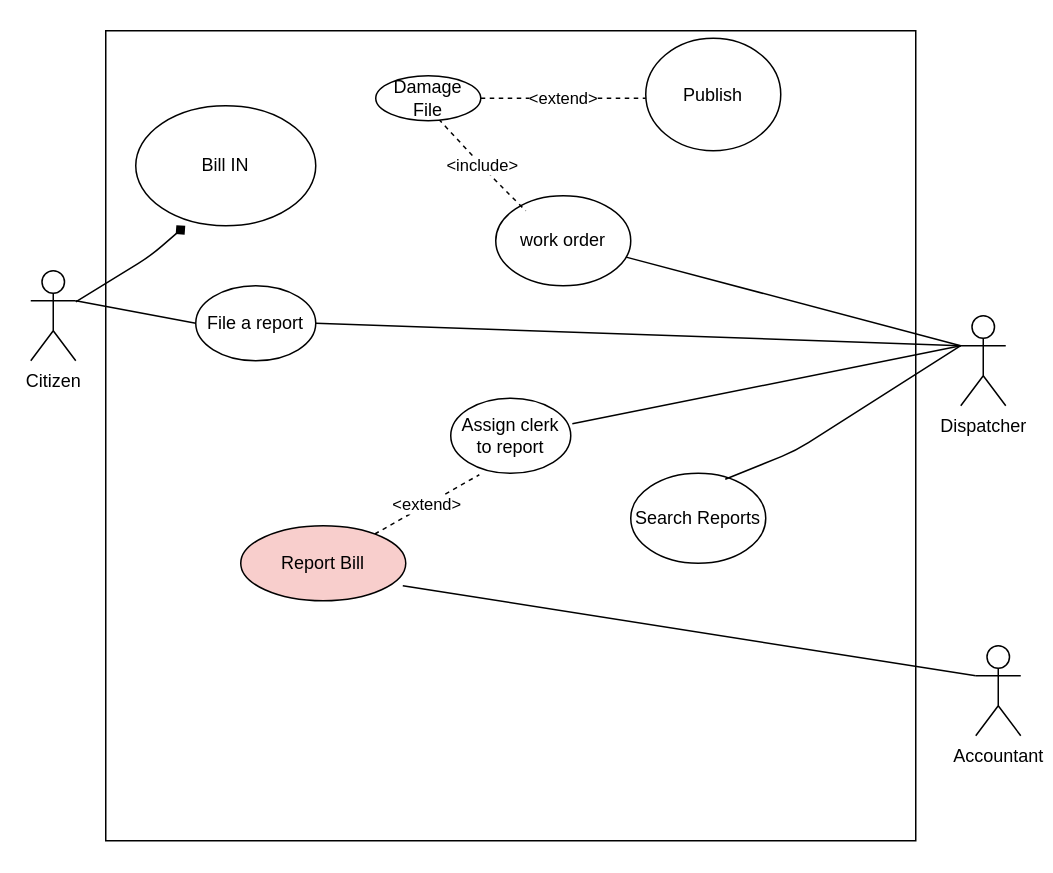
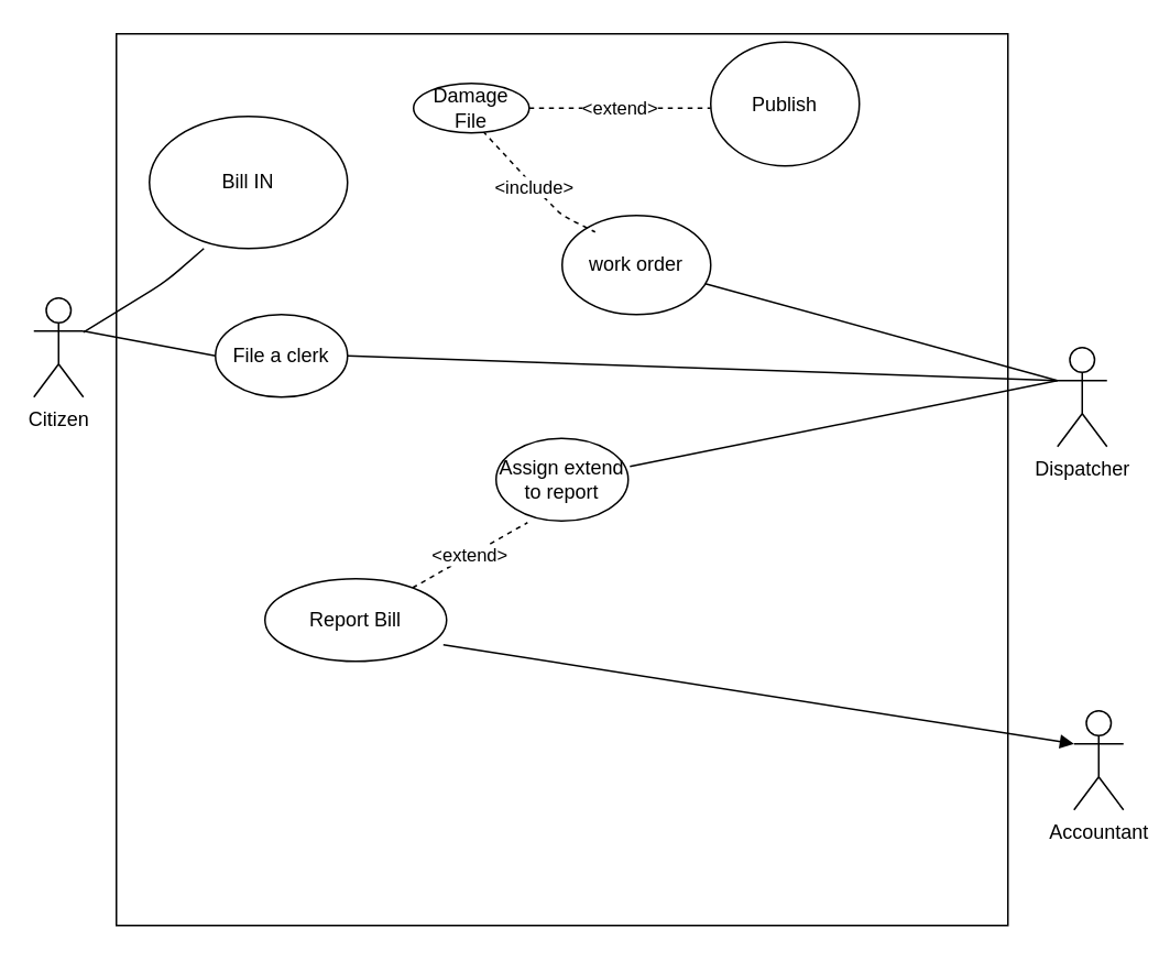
  <mxCell id="0" />
  <mxCell id="1" parent="0" />
  <mxCell id="2" value="Dispatcher" style="shape=umlActor;verticalLabelPosition=bottom;verticalAlign=top;html=1;outlineConnect=0;" vertex="1" parent="1"><mxGeometry x="640" y="210" width="30" height="60" as="geometry" /></mxCell>
  <mxCell id="3" value="Accountant" style="shape=umlActor;verticalLabelPosition=bottom;verticalAlign=top;html=1;outlineConnect=0;" vertex="1" parent="1"><mxGeometry x="650" y="430" width="30" height="60" as="geometry" /></mxCell>
  <mxCell id="4" value="" style="rounded=0;whiteSpace=wrap;html=1;" vertex="1" parent="1"><mxGeometry x="70" width="540" height="540" as="geometry" y="20" /></mxCell>
  <mxCell id="5" value="Bill IN" style="ellipse;whiteSpace=wrap;html=1;" vertex="1" parent="1"><mxGeometry x="90" y="70" width="120" height="80" as="geometry" /></mxCell>
  <mxCell id="6" value="Citizen" style="shape=umlActor;verticalLabelPosition=bottom;verticalAlign=top;html=1;outlineConnect=0;" vertex="1" parent="1"><mxGeometry x="20" y="180" width="30" height="60" as="geometry" /></mxCell>
- <mxCell id="7" value="" style="endArrow=diamond;html=1;entryX=0.275;entryY=1;entryDx=0;entryDy=0;entryPerimeter=0;" edge="1" parent="1" source="6" target="5"><mxGeometry width="50" height="50" relative="1" as="geometry"><mxPoint x="380" y="330" as="sourcePoint" /><mxPoint x="430" y="280" as="targetPoint" /><Array as="points"><mxPoint x="100" y="170" /></Array></mxGeometry></mxCell>
- <mxCell id="8" value="File a report" style="ellipse;whiteSpace=wrap;html=1;" vertex="1" parent="1"><mxGeometry x="130" y="190" width="80" height="50" as="geometry" /></mxCell>
+ <mxCell id="7" value="" style="endArrow=none;html=1;entryX=0.275;entryY=1;entryDx=0;entryDy=0;entryPerimeter=0;" edge="1" parent="1" source="6" target="5"><mxGeometry width="50" height="50" relative="1" as="geometry"><mxPoint x="380" y="330" as="sourcePoint" /><mxPoint x="430" y="280" as="targetPoint" /><Array as="points"><mxPoint x="100" y="170" /></Array></mxGeometry></mxCell>
+ <mxCell id="8" value="File a clerk" style="ellipse;whiteSpace=wrap;html=1;" vertex="1" parent="1"><mxGeometry x="130" y="190" width="80" height="50" as="geometry" /></mxCell>
  <mxCell id="9" value="" style="endArrow=none;html=1;entryX=0;entryY=0.5;entryDx=0;entryDy=0;exitX=1;exitY=0.333;exitDx=0;exitDy=0;exitPerimeter=0;" edge="1" parent="1" source="6" target="8"><mxGeometry width="50" height="50" relative="1" as="geometry"><mxPoint x="380" y="330" as="sourcePoint" /><mxPoint x="430" y="280" as="targetPoint" /></mxGeometry></mxCell>
  <mxCell id="10" value="" style="endArrow=none;html=1;exitX=1;exitY=0.5;exitDx=0;exitDy=0;entryX=0;entryY=0.333;entryDx=0;entryDy=0;entryPerimeter=0;" edge="1" parent="1" source="8" target="2"><mxGeometry width="50" height="50" relative="1" as="geometry"><mxPoint x="380" y="330" as="sourcePoint" /><mxPoint x="430" y="280" as="targetPoint" /></mxGeometry></mxCell>
- <mxCell id="11" value="Assign clerk to report" style="ellipse;whiteSpace=wrap;html=1;" vertex="1" parent="1"><mxGeometry x="300" y="265" width="80" height="50" as="geometry" /></mxCell>
- <mxCell id="12" value="Report Bill" style="ellipse;whiteSpace=wrap;html=1;fillColor=#f8cecc;" vertex="1" parent="1"><mxGeometry x="160" y="350" width="110" height="50" as="geometry" /></mxCell>
- <mxCell id="13" value="Search Reports" style="ellipse;whiteSpace=wrap;html=1;" vertex="1" parent="1"><mxGeometry x="420" y="315" width="90" height="60" as="geometry" /></mxCell>
+ <mxCell id="11" value="Assign extend to report" style="ellipse;whiteSpace=wrap;html=1;" vertex="1" parent="1"><mxGeometry x="300" y="265" width="80" height="50" as="geometry" /></mxCell>
+ <mxCell id="12" value="Report Bill" style="ellipse;whiteSpace=wrap;html=1;" vertex="1" parent="1"><mxGeometry x="160" y="350" width="110" height="50" as="geometry" /></mxCell>
  <mxCell id="14" value="&amp;lt;extend&amp;gt;" style="endArrow=none;dashed=1;html=1;entryX=0.238;entryY=1.02;entryDx=0;entryDy=0;entryPerimeter=0;" edge="1" parent="1" source="12" target="11"><mxGeometry width="50" height="50" relative="1" as="geometry"><mxPoint x="380" y="330" as="sourcePoint" /><mxPoint x="430" y="280" as="targetPoint" /></mxGeometry></mxCell>
  <mxCell id="15" value="" style="endArrow=none;html=1;exitX=1.013;exitY=0.34;exitDx=0;exitDy=0;exitPerimeter=0;" edge="1" parent="1" source="11"><mxGeometry width="50" height="50" relative="1" as="geometry"><mxPoint x="380" y="330" as="sourcePoint" /><mxPoint x="640" y="230" as="targetPoint" /></mxGeometry></mxCell>
- <mxCell id="16" value="" style="endArrow=none;html=1;exitX=0.7;exitY=0.067;exitDx=0;exitDy=0;exitPerimeter=0;entryX=0;entryY=0.333;entryDx=0;entryDy=0;entryPerimeter=0;" edge="1" parent="1" source="13" target="2"><mxGeometry width="50" height="50" relative="1" as="geometry"><mxPoint x="380" y="330" as="sourcePoint" /><mxPoint x="430" y="280" as="targetPoint" /><Array as="points"><mxPoint x="530" y="300" /></Array></mxGeometry></mxCell>
- <mxCell id="17" value="" style="endArrow=none;html=1;entryX=0;entryY=0.333;entryDx=0;entryDy=0;entryPerimeter=0;exitX=0.982;exitY=0.8;exitDx=0;exitDy=0;exitPerimeter=0;" edge="1" parent="1" source="12" target="3"><mxGeometry width="50" height="50" relative="1" as="geometry"><mxPoint x="380" y="300" as="sourcePoint" /><mxPoint x="430" y="250" as="targetPoint" /></mxGeometry></mxCell>
+ <mxCell id="17" value="" style="endArrow=block;html=1;entryX=0;entryY=0.333;entryDx=0;entryDy=0;entryPerimeter=0;exitX=0.982;exitY=0.8;exitDx=0;exitDy=0;exitPerimeter=0;" edge="1" parent="1" source="12" target="3"><mxGeometry width="50" height="50" relative="1" as="geometry"><mxPoint x="380" y="300" as="sourcePoint" /><mxPoint x="430" y="250" as="targetPoint" /></mxGeometry></mxCell>
  <mxCell id="18" value="" style="endArrow=none;html=1;exitX=0;exitY=0.333;exitDx=0;exitDy=0;exitPerimeter=0;" edge="1" parent="1" source="2" target="19"><mxGeometry width="50" height="50" relative="1" as="geometry"><mxPoint x="380" y="300" as="sourcePoint" /><mxPoint x="430" y="250" as="targetPoint" /></mxGeometry></mxCell>
- <mxCell id="19" value="work order" style="ellipse;whiteSpace=wrap;html=1;" vertex="1" parent="1"><mxGeometry x="330" y="130" width="90" height="60" as="geometry" /></mxCell>
+ <mxCell id="19" value="work order" style="ellipse;whiteSpace=wrap;html=1;" vertex="1" parent="1"><mxGeometry x="340" y="130" width="90" height="60" as="geometry" /></mxCell>
  <mxCell id="20" value="&amp;lt;include&amp;gt;" style="endArrow=none;dashed=1;html=1;entryX=0.222;entryY=0.167;entryDx=0;entryDy=0;entryPerimeter=0;exitX=0.65;exitY=0.975;exitDx=0;exitDy=0;exitPerimeter=0;" edge="1" parent="1" target="19"><mxGeometry width="50" height="50" relative="1" as="geometry"><mxPoint x="292" y="79" as="sourcePoint" /><mxPoint x="430" y="230" as="targetPoint" /><Array as="points"><mxPoint x="330" y="120" /><mxPoint x="340" y="130" /></Array></mxGeometry></mxCell>
  <mxCell id="21" value="Damage File" style="ellipse;whiteSpace=wrap;html=1;" vertex="1" parent="1"><mxGeometry x="250" y="50" width="70" height="30" as="geometry" /></mxCell>
  <mxCell id="22" value="&amp;lt;extend&amp;gt;" style="endArrow=none;dashed=1;html=1;exitX=1;exitY=0.5;exitDx=0;exitDy=0;" edge="1" parent="1" source="21"><mxGeometry width="50" height="50" relative="1" as="geometry"><mxPoint x="380" y="110" as="sourcePoint" /><mxPoint x="430" y="65" as="targetPoint" /></mxGeometry></mxCell>
  <mxCell id="23" value="Publish" style="ellipse;whiteSpace=wrap;html=1;" vertex="1" parent="1"><mxGeometry x="430" y="25" width="90" height="75" as="geometry" /></mxCell>
